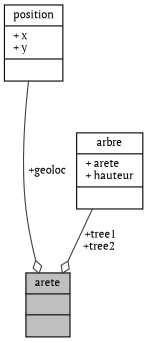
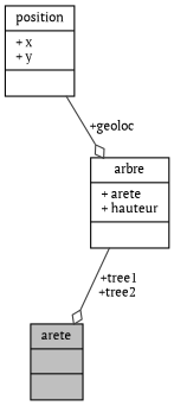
  digraph {
    fontname="PT Serif"
    node [color=black fillcolor=white fontname="PT Serif" fontsize=10 shape=record style=filled]
    edge [arrowhead=odiamond color=grey25 fontname="PT Serif" fontsize=10 labelfontname=Helvetica labelfontsize=10 style=solid]
    n1 [fillcolor=grey75 fontcolor=black height=0.2 label="{arete\n||}" width=0.4]
    n2 [height=0.2 label="{arbre\n|+ arete\l+ hauteur\l|}" width=0.4]
    n3 [height=0.2 label="{position\n|+ x\l+ y\l|}" width=0.4]
    n2 -> n1 [label=" +tree1\n+tree2"]
-   n3 -> n1 [label=" +geoloc"]
+   n3 -> n2 [label=" +geoloc"]
  }
